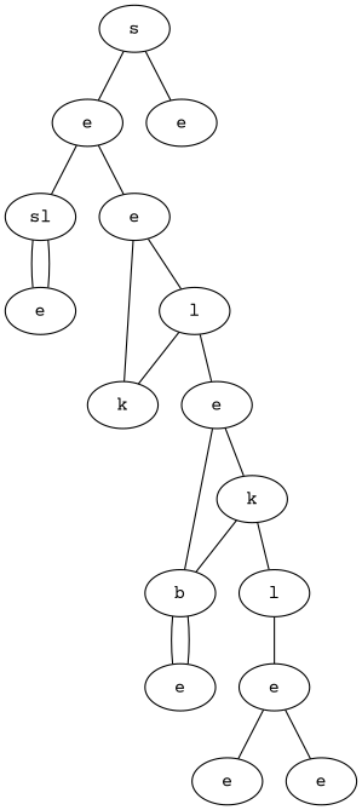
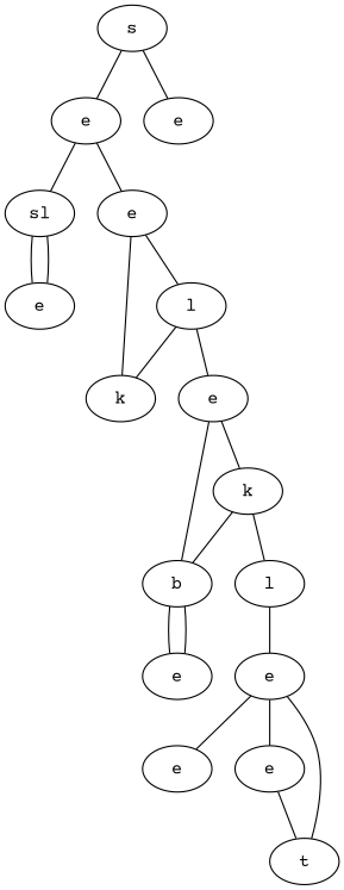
  graph {
    fontname="Courier Prime"
    node [fontname="Courier Prime"]
    edge [fontname="Courier Prime"]
    n1 [label=s]
    n2 [label=e]
    n3 [label=e]
    n4 [label=sl]
    n5 [label=e]
    n6 [label=e]
    n7 [label=l]
    n8 [label=k]
    n9 [label=e]
    n10 [label=k]
    n11 [label=b]
    n12 [label=l]
    n13 [label=e]
    n14 [label=e]
    n15 [label=e]
    n16 [label=e]
+   n17 [label=t]
    n1 -- n2
    n1 -- n3
    n2 -- n4
    n2 -- n5
    n4 -- n6
    n4 -- n6
    n5 -- n7
    n5 -- n8
    n7 -- n8
    n7 -- n9
    n9 -- n10
    n9 -- n11
    n10 -- n11
    n10 -- n12
    n11 -- n13
    n11 -- n13
    n12 -- n14
    n14 -- n15
    n14 -- n16
+   n14 -- n17
+   n16 -- n17
  }
